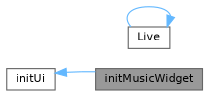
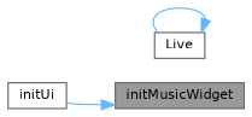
  digraph {
    rankdir=RL
    node [color=grey40 fillcolor=white fontname=Helvetica fontsize=10 shape=box style=filled]
    edge [color=steelblue1 dir=back fontname=Helvetica fontsize=10 labelfontname=Helvetica labelfontsize=10 style=solid]
    n1 [color=gray40 fillcolor=grey60 fontcolor=black height=0.2 label=initMusicWidget width=0.4]
    n2 [height=0.2 label=initUi width=0.4]
    n3 [height=0.2 label=Live width=0.4]
-   n2 -> n1
+   n1 -> n2
    n3 -> n3
  }
